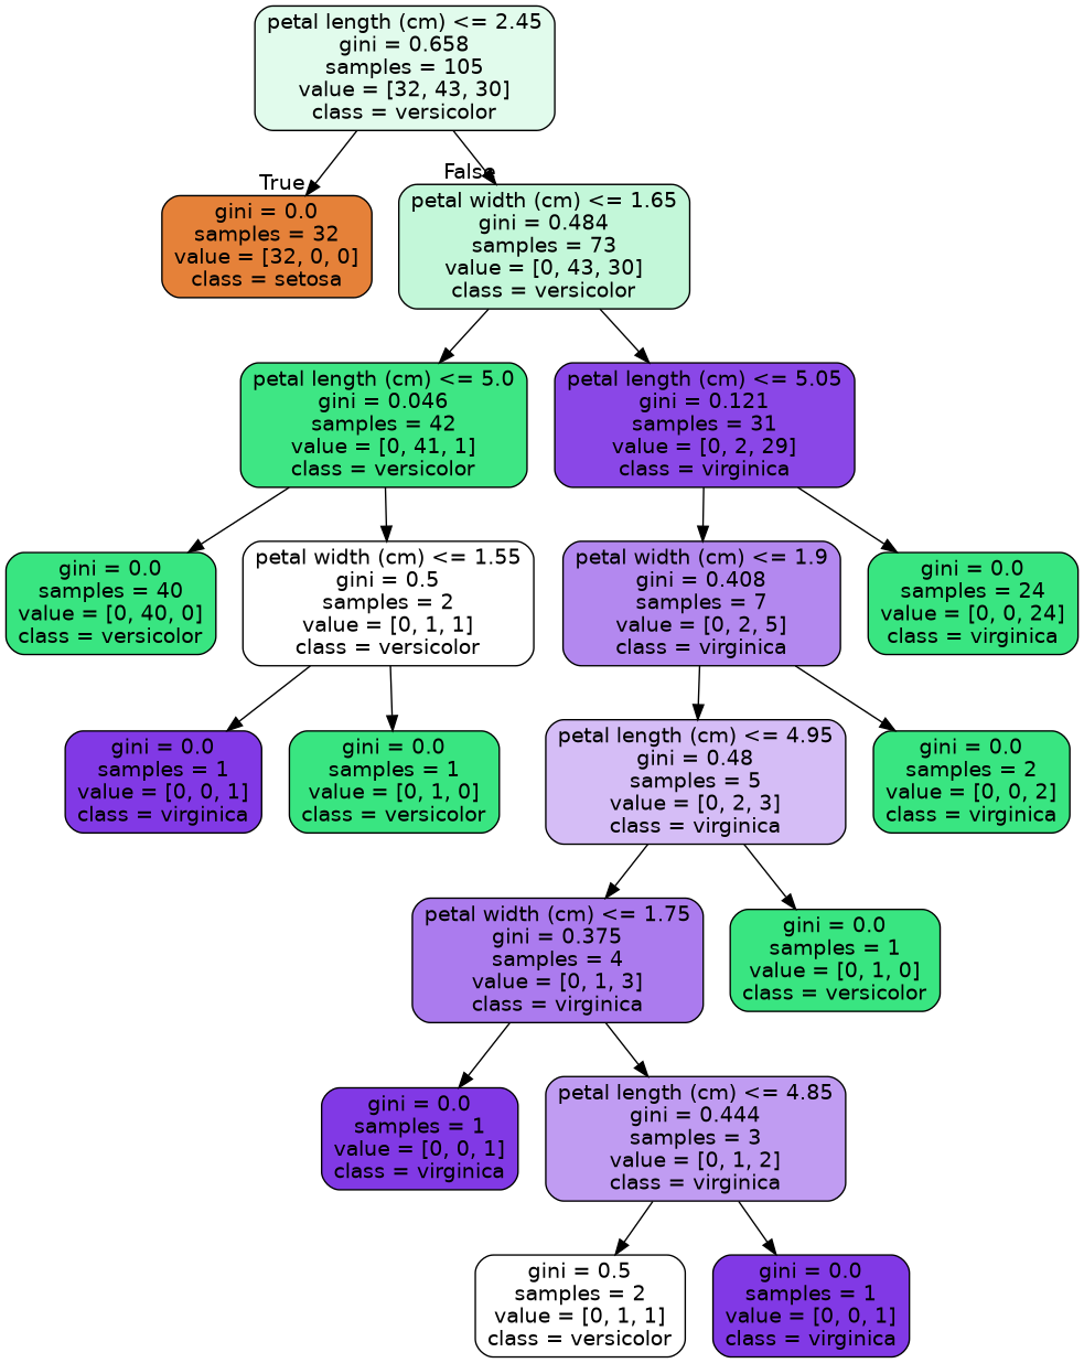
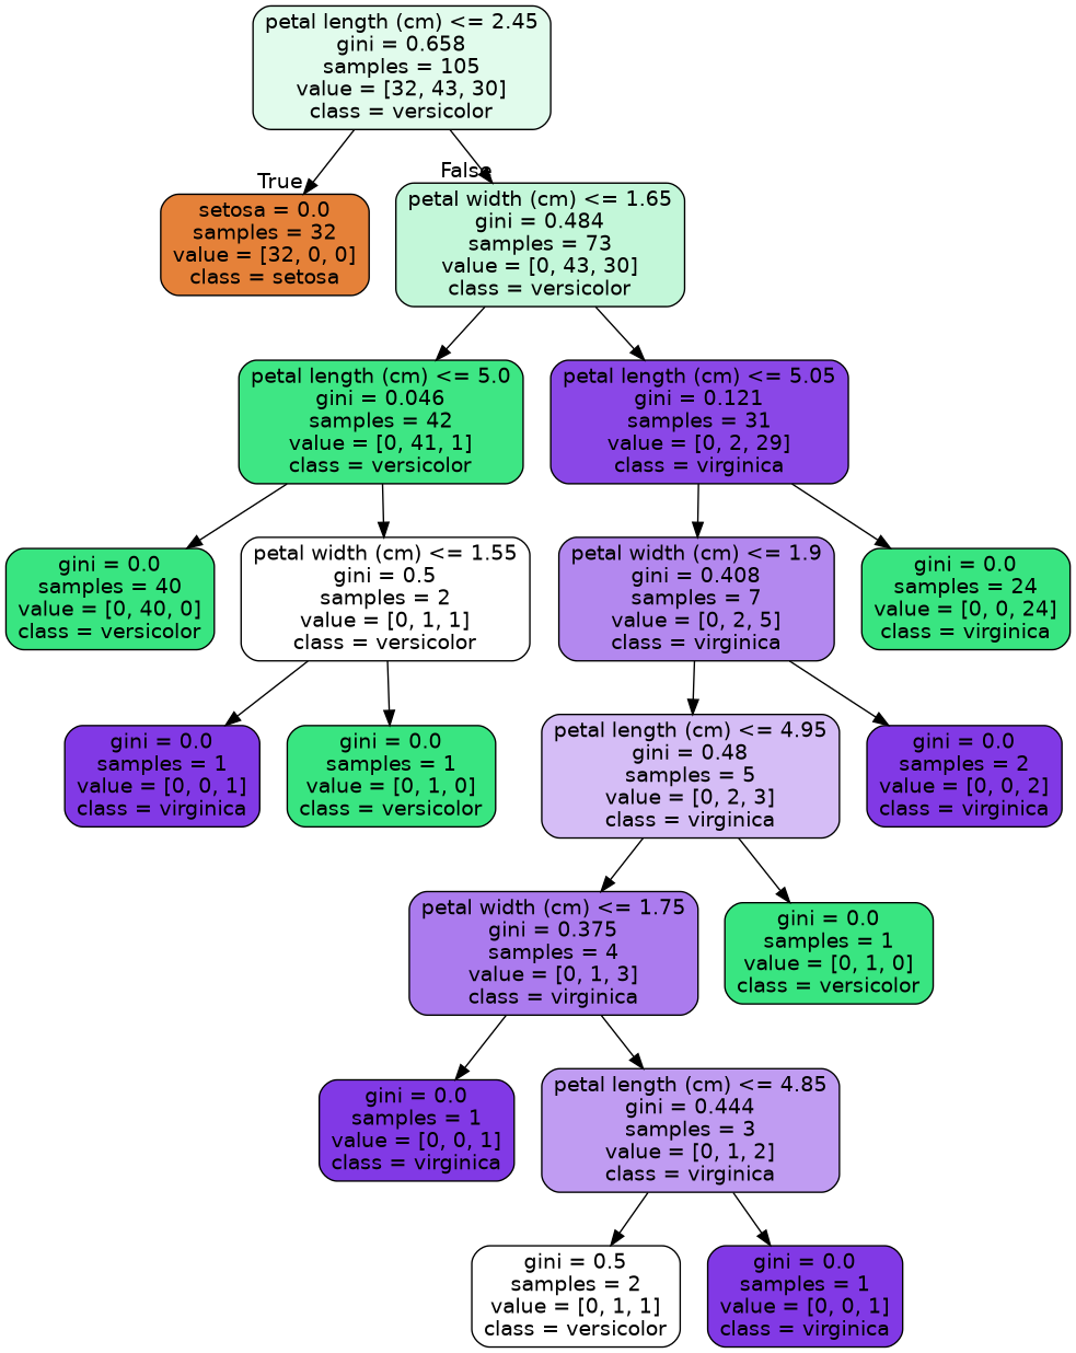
  digraph {
    node [color=black fillcolor="#39e581" fontname=helvetica shape=box style="filled, rounded"]
    edge [fontname=helvetica]
    n1 [fillcolor="#e1fbec" label="petal length (cm) <= 2.45\ngini = 0.658\nsamples = 105\nvalue = [32, 43, 30]\nclass = versicolor"]
-   n2 [fillcolor="#e58139" label="gini = 0.0\nsamples = 32\nvalue = [32, 0, 0]\nclass = setosa"]
+   n2 [fillcolor="#e58139" label="setosa = 0.0\nsamples = 32\nvalue = [32, 0, 0]\nclass = setosa"]
    n3 [fillcolor="#c3f7d9" label="petal width (cm) <= 1.65\ngini = 0.484\nsamples = 73\nvalue = [0, 43, 30]\nclass = versicolor"]
    n4 [fillcolor="#3ee684" label="petal length (cm) <= 5.0\ngini = 0.046\nsamples = 42\nvalue = [0, 41, 1]\nclass = versicolor"]
    n5 [fillcolor="#8a47e7" label="petal length (cm) <= 5.05\ngini = 0.121\nsamples = 31\nvalue = [0, 2, 29]\nclass = virginica"]
    n6 [label="gini = 0.0\nsamples = 40\nvalue = [0, 40, 0]\nclass = versicolor"]
    n7 [fillcolor="#ffffff" label="petal width (cm) <= 1.55\ngini = 0.5\nsamples = 2\nvalue = [0, 1, 1]\nclass = versicolor"]
    n8 [fillcolor="#b388ef" label="petal width (cm) <= 1.9\ngini = 0.408\nsamples = 7\nvalue = [0, 2, 5]\nclass = virginica"]
    n9 [label="gini = 0.0\nsamples = 24\nvalue = [0, 0, 24]\nclass = virginica"]
    n10 [fillcolor="#8139e5" label="gini = 0.0\nsamples = 1\nvalue = [0, 0, 1]\nclass = virginica"]
    n11 [label="gini = 0.0\nsamples = 1\nvalue = [0, 1, 0]\nclass = versicolor"]
    n12 [fillcolor="#d5bdf6" label="petal length (cm) <= 4.95\ngini = 0.48\nsamples = 5\nvalue = [0, 2, 3]\nclass = virginica"]
-   n13 [label="gini = 0.0\nsamples = 2\nvalue = [0, 0, 2]\nclass = virginica"]
+   n13 [fillcolor="#8139e5" label="gini = 0.0\nsamples = 2\nvalue = [0, 0, 2]\nclass = virginica"]
    n14 [fillcolor="#ab7bee" label="petal width (cm) <= 1.75\ngini = 0.375\nsamples = 4\nvalue = [0, 1, 3]\nclass = virginica"]
    n15 [label="gini = 0.0\nsamples = 1\nvalue = [0, 1, 0]\nclass = versicolor"]
    n16 [fillcolor="#8139e5" label="gini = 0.0\nsamples = 1\nvalue = [0, 0, 1]\nclass = virginica"]
    n17 [fillcolor="#c09cf2" label="petal length (cm) <= 4.85\ngini = 0.444\nsamples = 3\nvalue = [0, 1, 2]\nclass = virginica"]
    n18 [fillcolor="#ffffff" label="gini = 0.5\nsamples = 2\nvalue = [0, 1, 1]\nclass = versicolor"]
    n19 [fillcolor="#8139e5" label="gini = 0.0\nsamples = 1\nvalue = [0, 0, 1]\nclass = virginica"]
    n1 -> n2 [headlabel=True labelangle=45 labeldistance=2.5]
    n1 -> n3 [headlabel=False labelangle=-45 labeldistance=2.5]
    n3 -> n4
    n3 -> n5
    n4 -> n6
    n4 -> n7
    n5 -> n8
    n5 -> n9
    n7 -> n10
    n7 -> n11
    n8 -> n12
    n8 -> n13
    n12 -> n14
    n12 -> n15
    n14 -> n16
    n14 -> n17
    n17 -> n18
    n17 -> n19
  }
